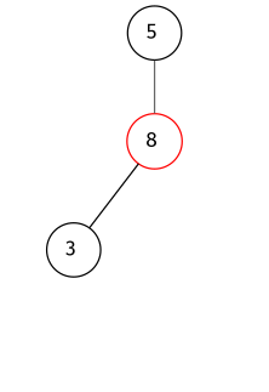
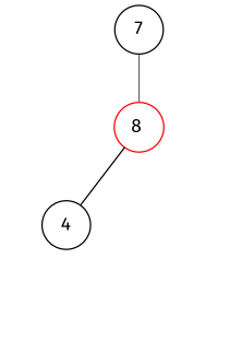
  graph {
    fontname="Fira Sans"
    node [fontname="Fira Sans" shape=circle style=invisible]
    edge [fontname="Fira Sans" style=invis]
-   n1 [color=black label="5 " style=""]
+   n1 [color=black label=7 style=""]
    n2 [color=red label="8 " style=""]
-   n3 [color=black label="3 " style=""]
+   n3 [color=black label=4 style=""]
    n4 [label="0 "]
    n5 [label="0 "]
    n6 [label="0 "]
    n7 [label="0 "]
    n1 -- n2 [color=gray40 style=""]
    n2 -- n3 [color=black style=""]
    n2 -- n6
    n2 -- n7
    n3 -- n4
    n3 -- n5
  }
